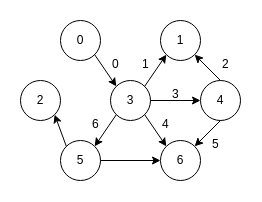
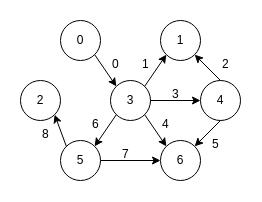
  <mxCell id="0" />
  <mxCell id="1" parent="0" />
  <mxCell id="2" value="0" style="ellipse;whiteSpace=wrap;html=1;" vertex="1" parent="1"><mxGeometry x="60" y="20" width="40" height="40" as="geometry" /></mxCell>
  <mxCell id="3" value="1" style="ellipse;whiteSpace=wrap;html=1;" vertex="1" parent="1"><mxGeometry x="160" y="20" width="40" height="40" as="geometry" /></mxCell>
  <mxCell id="4" value="6" style="ellipse;whiteSpace=wrap;html=1;" vertex="1" parent="1"><mxGeometry x="160" y="140" width="40" height="40" as="geometry" /></mxCell>
  <mxCell id="5" value="5" style="ellipse;whiteSpace=wrap;html=1;" vertex="1" parent="1"><mxGeometry x="60" y="140" width="40" height="40" as="geometry" /></mxCell>
  <mxCell id="6" value="2" style="ellipse;whiteSpace=wrap;html=1;" vertex="1" parent="1"><mxGeometry x="20" y="80" width="40" height="40" as="geometry" /></mxCell>
  <mxCell id="7" value="3" style="ellipse;whiteSpace=wrap;html=1;" vertex="1" parent="1"><mxGeometry x="110" y="80" width="40" height="40" as="geometry" /></mxCell>
  <mxCell id="8" value="4" style="ellipse;whiteSpace=wrap;html=1;" vertex="1" parent="1"><mxGeometry x="200" y="80" width="40" height="40" as="geometry" /></mxCell>
  <mxCell id="9" value="" style="endArrow=classic;html=1;rounded=0;exitX=1;exitY=1;exitDx=0;exitDy=0;entryX=0;entryY=0;entryDx=0;entryDy=0;" edge="1" parent="1" source="2" target="7"><mxGeometry width="50" height="50" relative="1" as="geometry"><mxPoint x="250" y="130" as="sourcePoint" /><mxPoint x="300" y="80" as="targetPoint" /></mxGeometry></mxCell>
  <mxCell id="10" value="" style="endArrow=classic;html=1;rounded=0;exitX=1;exitY=0;exitDx=0;exitDy=0;entryX=0;entryY=1;entryDx=0;entryDy=0;" edge="1" parent="1" source="7" target="3"><mxGeometry width="50" height="50" relative="1" as="geometry"><mxPoint x="250" y="130" as="sourcePoint" /><mxPoint x="300" y="80" as="targetPoint" /></mxGeometry></mxCell>
  <mxCell id="11" value="" style="endArrow=classic;html=1;rounded=0;exitX=0.5;exitY=0;exitDx=0;exitDy=0;entryX=1;entryY=1;entryDx=0;entryDy=0;" edge="1" parent="1" source="8" target="3"><mxGeometry width="50" height="50" relative="1" as="geometry"><mxPoint x="250" y="130" as="sourcePoint" /><mxPoint x="300" y="80" as="targetPoint" /></mxGeometry></mxCell>
  <mxCell id="12" value="" style="endArrow=classic;html=1;rounded=0;exitX=1;exitY=0.5;exitDx=0;exitDy=0;entryX=0;entryY=0.5;entryDx=0;entryDy=0;" edge="1" parent="1" source="7" target="8"><mxGeometry width="50" height="50" relative="1" as="geometry"><mxPoint x="250" y="130" as="sourcePoint" /><mxPoint x="300" y="80" as="targetPoint" /></mxGeometry></mxCell>
  <mxCell id="13" value="" style="endArrow=classic;html=1;rounded=0;exitX=0.5;exitY=1;exitDx=0;exitDy=0;entryX=1;entryY=0;entryDx=0;entryDy=0;" edge="1" parent="1" source="8" target="4"><mxGeometry width="50" height="50" relative="1" as="geometry"><mxPoint x="250" y="130" as="sourcePoint" /><mxPoint x="300" y="80" as="targetPoint" /></mxGeometry></mxCell>
  <mxCell id="14" value="" style="endArrow=classic;html=1;rounded=0;exitX=1;exitY=1;exitDx=0;exitDy=0;entryX=0;entryY=0;entryDx=0;entryDy=0;" edge="1" parent="1" source="7" target="4"><mxGeometry width="50" height="50" relative="1" as="geometry"><mxPoint x="250" y="130" as="sourcePoint" /><mxPoint x="300" y="80" as="targetPoint" /></mxGeometry></mxCell>
  <mxCell id="15" value="" style="endArrow=classic;html=1;rounded=0;exitX=0;exitY=1;exitDx=0;exitDy=0;entryX=1;entryY=0;entryDx=0;entryDy=0;" edge="1" parent="1" source="7" target="5"><mxGeometry width="50" height="50" relative="1" as="geometry"><mxPoint x="250" y="130" as="sourcePoint" /><mxPoint x="300" y="80" as="targetPoint" /></mxGeometry></mxCell>
  <mxCell id="16" value="" style="endArrow=classic;html=1;rounded=0;exitX=1;exitY=0.5;exitDx=0;exitDy=0;entryX=0;entryY=0.5;entryDx=0;entryDy=0;" edge="1" parent="1" source="5" target="4"><mxGeometry width="50" height="50" relative="1" as="geometry"><mxPoint x="250" y="130" as="sourcePoint" /><mxPoint x="300" y="80" as="targetPoint" /></mxGeometry></mxCell>
  <mxCell id="17" value="" style="endArrow=classic;html=1;rounded=0;exitX=0;exitY=0;exitDx=0;exitDy=0;entryX=1;entryY=1;entryDx=0;entryDy=0;" edge="1" parent="1" source="5" target="6"><mxGeometry width="50" height="50" relative="1" as="geometry"><mxPoint x="250" y="130" as="sourcePoint" /><mxPoint x="300" y="80" as="targetPoint" /></mxGeometry></mxCell>
  <mxCell id="18" value="&lt;div style=&quot;text-align: center;&quot;&gt;0&lt;/div&gt;" style="text;whiteSpace=wrap;html=1;" vertex="1" parent="1"><mxGeometry x="110" y="50" width="20" height="20" as="geometry" /></mxCell>
  <mxCell id="19" value="&lt;div style=&quot;text-align: center;&quot;&gt;1&lt;/div&gt;" style="text;whiteSpace=wrap;html=1;" vertex="1" parent="1"><mxGeometry x="140" y="50" width="20" height="20" as="geometry" /></mxCell>
  <mxCell id="20" value="2" style="text;whiteSpace=wrap;html=1;" vertex="1" parent="1"><mxGeometry x="220" y="50" width="20" height="20" as="geometry" /></mxCell>
  <mxCell id="21" value="4" style="text;whiteSpace=wrap;html=1;" vertex="1" parent="1"><mxGeometry x="160" y="110" width="20" height="20" as="geometry" /></mxCell>
  <mxCell id="22" value="6" style="text;whiteSpace=wrap;html=1;" vertex="1" parent="1"><mxGeometry x="90" y="110" width="20" height="20" as="geometry" /></mxCell>
+ <mxCell id="23" value="7" style="text;whiteSpace=wrap;html=1;" vertex="1" parent="1"><mxGeometry x="120" y="140" width="20" height="20" as="geometry" /></mxCell>
  <mxCell id="24" value="3" style="text;whiteSpace=wrap;html=1;" vertex="1" parent="1"><mxGeometry x="170" y="80" width="20" height="20" as="geometry" /></mxCell>
  <mxCell id="25" value="5" style="text;whiteSpace=wrap;html=1;" vertex="1" parent="1"><mxGeometry x="210" y="130" width="20" height="20" as="geometry" /></mxCell>
+ <mxCell id="26" value="8" style="text;whiteSpace=wrap;html=1;" vertex="1" parent="1"><mxGeometry x="40" y="120" width="20" height="20" as="geometry" /></mxCell>
